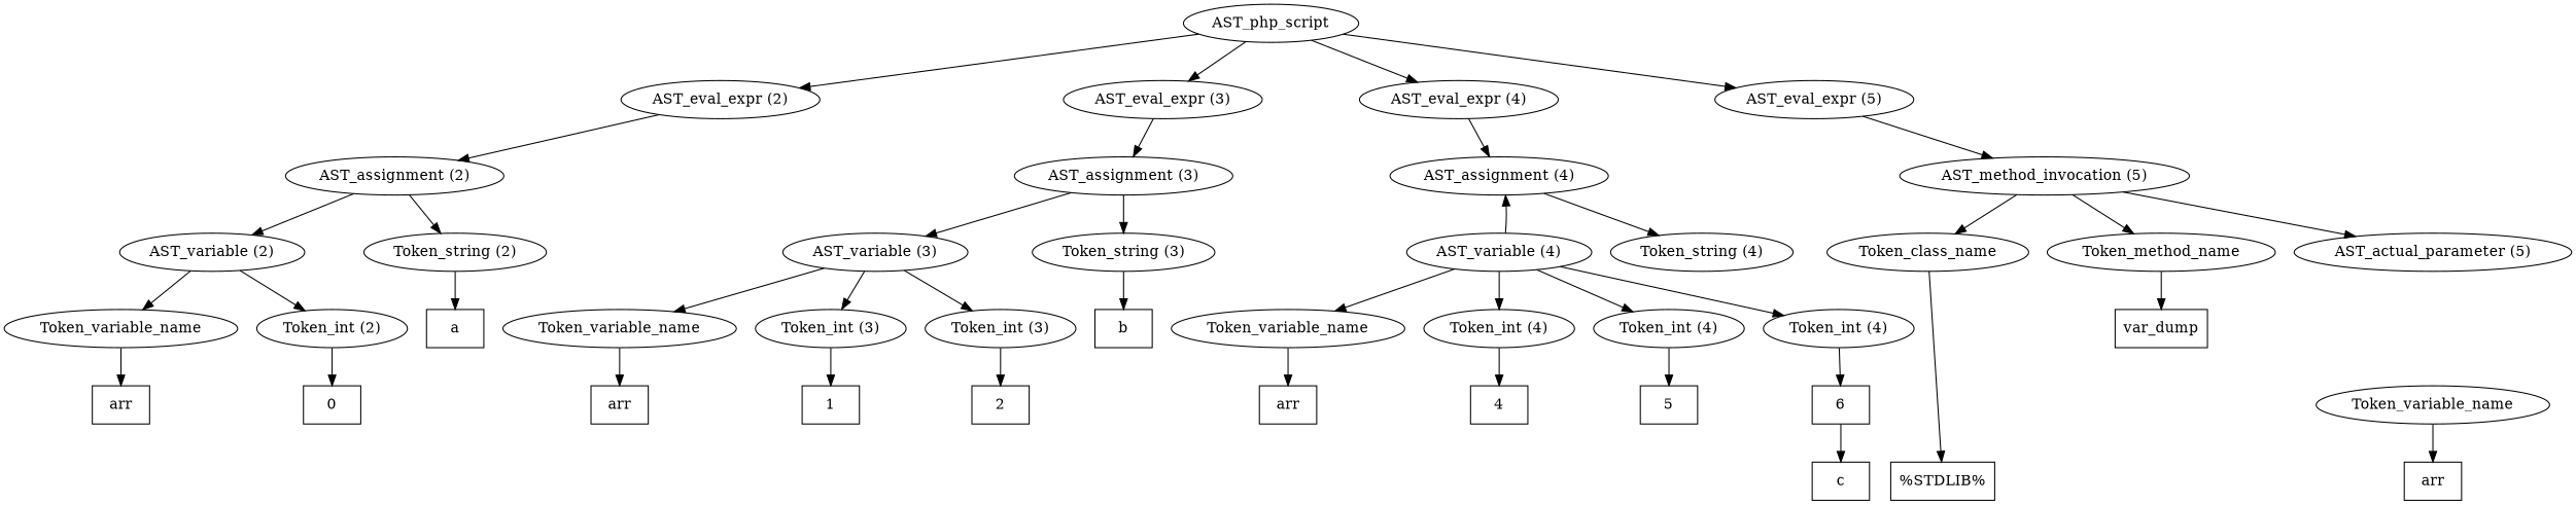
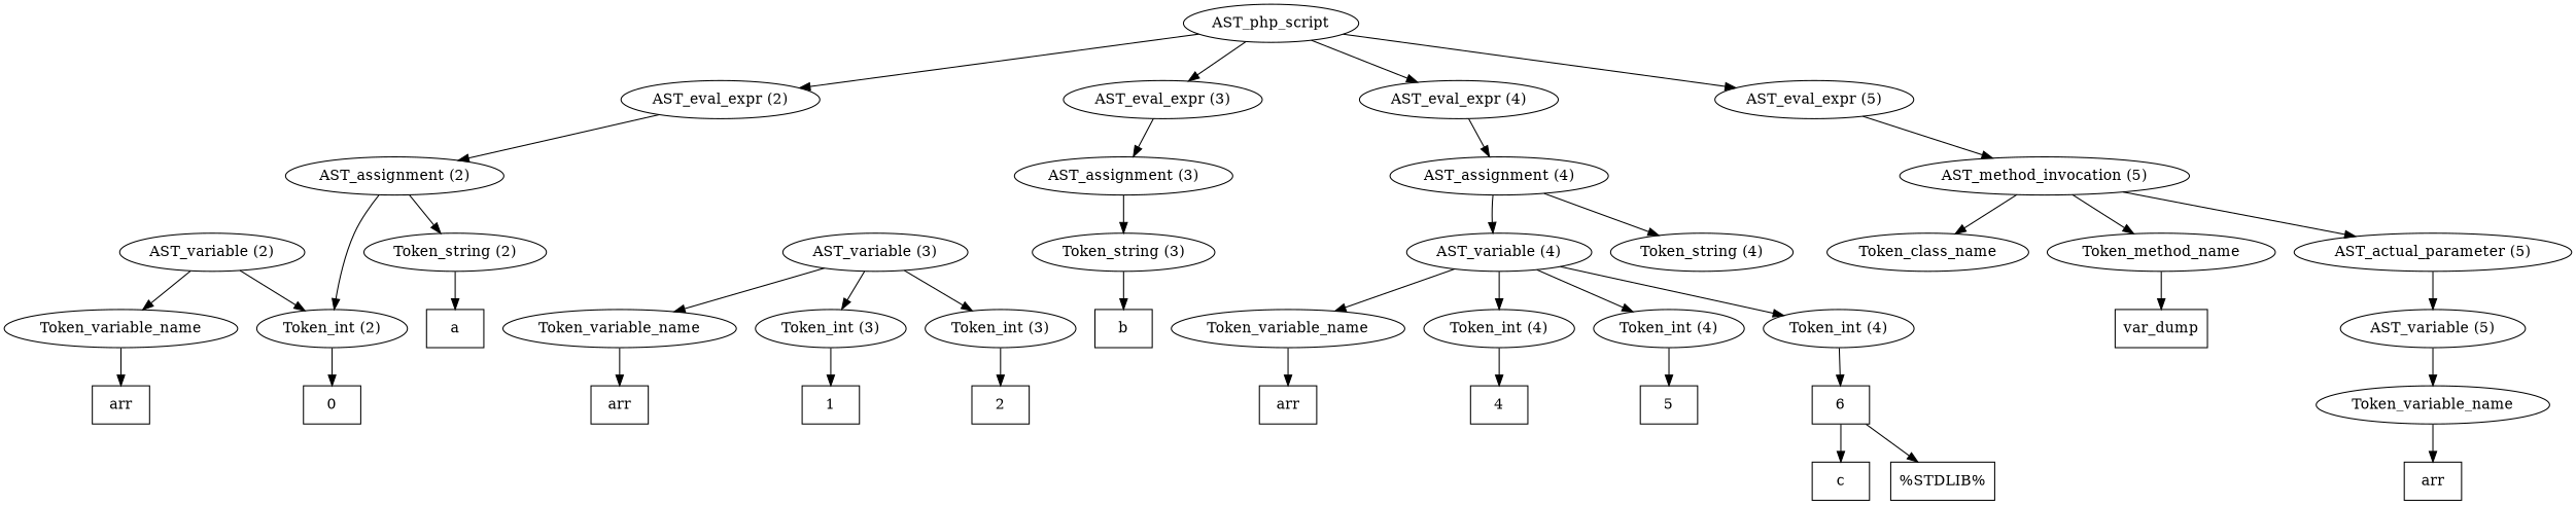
  digraph {
    n1 [label=AST_php_script]
    n2 [label="AST_eval_expr (2)"]
    n3 [label="AST_eval_expr (3)"]
    n4 [label="AST_eval_expr (4)"]
    n5 [label="AST_eval_expr (5)"]
    n6 [label="AST_assignment (2)"]
    n7 [label="AST_assignment (3)"]
    n8 [label="AST_assignment (4)"]
    n9 [label="AST_method_invocation (5)"]
    n10 [label="AST_variable (2)"]
    n11 [label="Token_string (2)"]
    n12 [label=Token_variable_name]
    n13 [label="Token_int (2)"]
    n14 [label=a shape=box]
    n15 [label=arr shape=box]
    n16 [label=0 shape=box]
    n17 [label="AST_variable (3)"]
    n18 [label="Token_string (3)"]
    n19 [label=Token_variable_name]
    n20 [label="Token_int (3)"]
    n21 [label="Token_int (3)"]
    n22 [label=b shape=box]
    n23 [label=arr shape=box]
    n24 [label=1 shape=box]
    n25 [label=2 shape=box]
    n26 [label="AST_variable (4)"]
    n27 [label="Token_string (4)"]
    n28 [label=Token_variable_name]
    n29 [label="Token_int (4)"]
    n30 [label="Token_int (4)"]
    n31 [label="Token_int (4)"]
    n32 [label=arr shape=box]
    n33 [label=4 shape=box]
    n34 [label=5 shape=box]
    n35 [label=6 shape=box]
    n36 [label=c shape=box]
    n37 [label=Token_class_name]
    n38 [label=Token_method_name]
    n39 [label="AST_actual_parameter (5)"]
    n40 [label="%STDLIB%" shape=box]
    n41 [label=var_dump shape=box]
+   n42 [label="AST_variable (5)"]
    n43 [label=Token_variable_name]
    n44 [label=arr shape=box]
    n1 -> n2
    n1 -> n3
    n1 -> n4
    n1 -> n5
    n2 -> n6
    n3 -> n7
    n4 -> n8
    n5 -> n9
-   n6 -> n10
+   n6 -> n13
    n6 -> n11
-   n7 -> n17
    n7 -> n18
-   n26 -> n8
+   n8 -> n26
    n8 -> n27
    n9 -> n37
    n9 -> n38
    n9 -> n39
    n10 -> n12
    n10 -> n13
    n11 -> n14
    n12 -> n15
    n13 -> n16
    n17 -> n19
    n17 -> n20
    n17 -> n21
    n18 -> n22
    n19 -> n23
    n20 -> n24
    n21 -> n25
    n26 -> n28
    n26 -> n29
    n26 -> n30
    n26 -> n31
    n28 -> n32
    n29 -> n33
    n30 -> n34
    n31 -> n35
    n35 -> n36
-   n37 -> n40
+   n35 -> n40
    n38 -> n41
+   n39 -> n42
+   n42 -> n43
    n43 -> n44
  }
